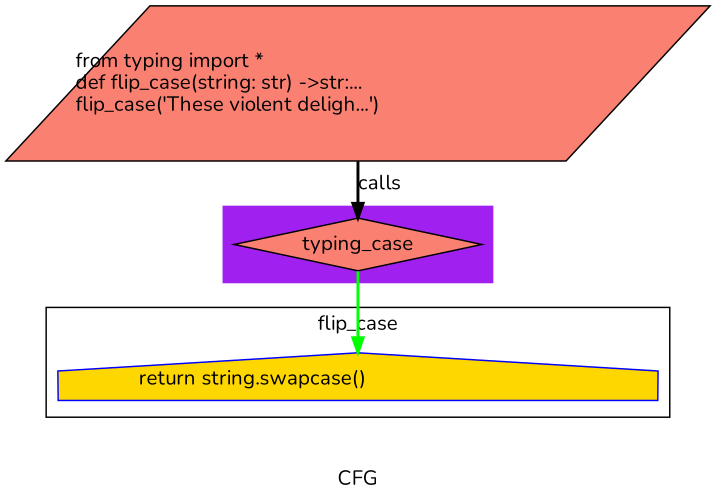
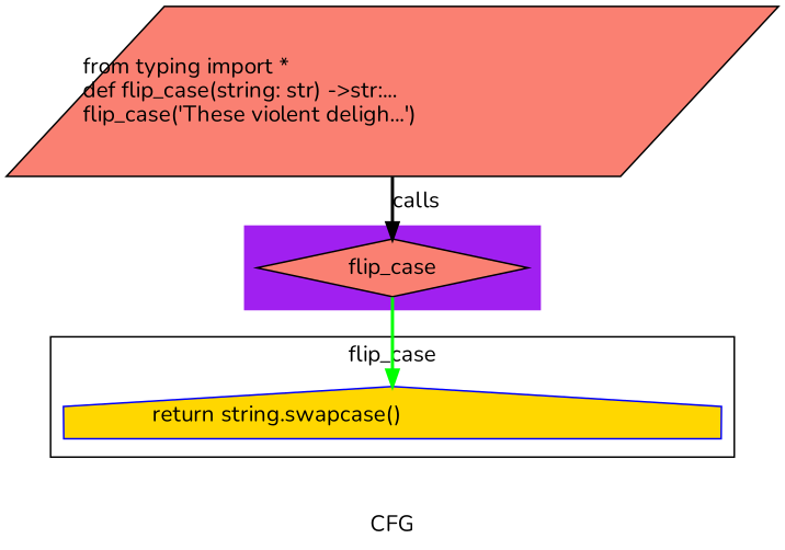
  digraph {
    compound=True
    fontname=Nunito
    label=CFG
    pack=False
    rankdir=TB
    ranksep=0.02
    node [color=black fontname=Nunito style="filled,solid" fillcolor=salmon]
    edge [fontname=Nunito style=bold]
-   n1 [height=0.5 label=typing_case linenum="[7]" shape=diamond style=filled width=1.2639]
+   n1 [height=0.5 label=flip_case linenum="[7]" shape=diamond style=filled width=1.2639]
    n2 [fillcolor=gold height=0.5 label="return string.swapcase()\l" linenum="[5]" shape=house width=5.6912 color=blue]
    n3 [height=0.73611 label="from typing import *\ldef flip_case(string: str) ->str:...\lflip_case('These violent deligh...')\l" linenum="[1]" shape=parallelogram width=4.3611]
    subgraph cluster_1 {
      color=purple
      compound=true
      label=""
      shape=tab
      style=filled
      n1
    }
    subgraph cluster_2 {
      label=flip_case
      n2
    }
    n1 -> n2 [color=green]
    n3 -> n1 [label=calls]
  }
